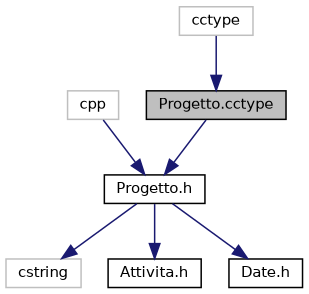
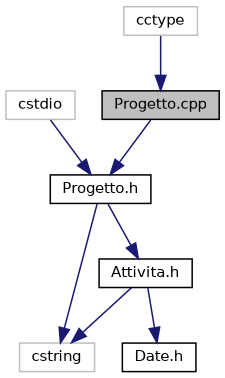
  digraph {
    node [color=black fillcolor=white fontname=Helvetica fontsize=10 shape=record style=filled]
    edge [color=midnightblue fontname=Helvetica fontsize=10 labelfontname=Helvetica labelfontsize=10 style=solid]
-   n1 [fillcolor=grey75 fontcolor=black height=0.2 label="Progetto.cctype" width=0.4]
+   n1 [fillcolor=grey75 fontcolor=black height=0.2 label="Progetto.cpp" width=0.4]
    n2 [height=0.2 label="Progetto.h" width=0.4]
    n3 [color=grey75 height=0.2 label=cctype width=0.4]
    n4 [color=grey75 height=0.2 label=cstring width=0.4]
    n5 [height=0.2 label="Attivita.h" width=0.4]
-   n6 [color=grey75 height=0.2 label=cpp width=0.4]
+   n6 [color=grey75 height=0.2 label=cstdio width=0.4]
    n7 [height=0.2 label="Date.h" width=0.4]
    n1 -> n2
    n2 -> n4
    n2 -> n5
    n3 -> n1
-   n2 -> n7
+   n5 -> n4
+   n5 -> n7
    n6 -> n2
  }
